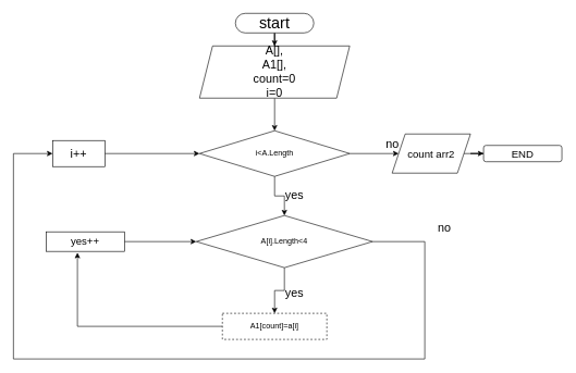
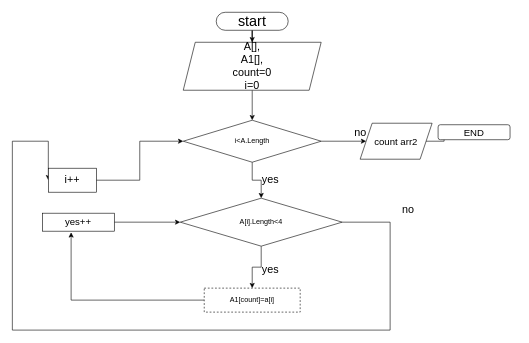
  <mxCell id="0" />
  <mxCell id="1" parent="0" />
  <mxCell id="2" style="edgeStyle=orthogonalEdgeStyle;rounded=0;orthogonalLoop=1;jettySize=auto;html=1;fontSize=24;" parent="1" source="3" target="5" edge="1"><mxGeometry relative="1" as="geometry" /></mxCell>
  <mxCell id="3" value="&lt;font style=&quot;font-size: 24px;&quot;&gt;start&lt;/font&gt;" style="rounded=1;whiteSpace=wrap;html=1;arcSize=50;" parent="1" vertex="1"><mxGeometry x="360" y="20" width="120" height="30" as="geometry" /></mxCell>
  <mxCell id="4" style="edgeStyle=orthogonalEdgeStyle;rounded=0;orthogonalLoop=1;jettySize=auto;html=1;entryX=0.5;entryY=0;entryDx=0;entryDy=0;fontSize=18;" parent="1" source="5" target="8" edge="1"><mxGeometry relative="1" as="geometry" /></mxCell>
  <mxCell id="5" value="&lt;font style=&quot;font-size: 18px&quot;&gt;A[],&lt;br&gt;A1[],&lt;br&gt;count=0&lt;br&gt;i=0&lt;br&gt;&lt;/font&gt;" style="shape=parallelogram;perimeter=parallelogramPerimeter;whiteSpace=wrap;html=1;fixedSize=1;" parent="1" vertex="1"><mxGeometry x="305" y="70" width="230" height="80" as="geometry" /></mxCell>
  <mxCell id="6" style="edgeStyle=orthogonalEdgeStyle;rounded=0;orthogonalLoop=1;jettySize=auto;html=1;entryX=0.5;entryY=0;entryDx=0;entryDy=0;fontSize=18;" parent="1" source="8" target="11" edge="1"><mxGeometry relative="1" as="geometry" /></mxCell>
  <mxCell id="7" style="edgeStyle=orthogonalEdgeStyle;rounded=0;orthogonalLoop=1;jettySize=auto;html=1;fontSize=18;entryX=0;entryY=0.5;entryDx=0;entryDy=0;" parent="1" source="8" edge="1" target="17"><mxGeometry relative="1" as="geometry"><mxPoint x="620" y="245" as="targetPoint" /></mxGeometry></mxCell>
  <mxCell id="8" value="i&amp;lt;A.Length" style="rhombus;whiteSpace=wrap;html=1;" parent="1" vertex="1"><mxGeometry x="305" y="200" width="230" height="70" as="geometry" /></mxCell>
  <mxCell id="9" value="" style="edgeStyle=orthogonalEdgeStyle;rounded=0;orthogonalLoop=1;jettySize=auto;html=1;fontSize=18;" parent="1" source="11" target="15" edge="1"><mxGeometry relative="1" as="geometry" /></mxCell>
  <mxCell id="10" style="edgeStyle=orthogonalEdgeStyle;rounded=0;orthogonalLoop=1;jettySize=auto;html=1;fontSize=18;entryX=0;entryY=0.5;entryDx=0;entryDy=0;exitX=1;exitY=0.5;exitDx=0;exitDy=0;" parent="1" source="11" target="24" edge="1"><mxGeometry relative="1" as="geometry"><mxPoint x="60" y="240" as="targetPoint" /><Array as="points"><mxPoint x="650" y="370" /><mxPoint x="650" y="550" /><mxPoint x="20" y="550" /><mxPoint x="20" y="235" /></Array></mxGeometry></mxCell>
  <mxCell id="11" value="A[i].Length&amp;lt;4" style="rhombus;whiteSpace=wrap;html=1;" parent="1" vertex="1"><mxGeometry x="300" y="330" width="270" height="80" as="geometry" /></mxCell>
  <mxCell id="12" value="" style="edgeStyle=orthogonalEdgeStyle;rounded=0;orthogonalLoop=1;jettySize=auto;html=1;fontSize=18;" parent="1" source="13" target="11" edge="1"><mxGeometry relative="1" as="geometry" /></mxCell>
  <mxCell id="13" value="&lt;font size=&quot;3&quot;&gt;yes++&lt;/font&gt;" style="rounded=0;whiteSpace=wrap;html=1;" parent="1" vertex="1"><mxGeometry x="70" y="355" width="120" height="30" as="geometry" /></mxCell>
  <mxCell id="14" style="edgeStyle=orthogonalEdgeStyle;rounded=0;orthogonalLoop=1;jettySize=auto;html=1;fontSize=18;entryX=0.4;entryY=1.067;entryDx=0;entryDy=0;entryPerimeter=0;" parent="1" source="15" target="13" edge="1"><mxGeometry relative="1" as="geometry"><mxPoint x="120" y="410" as="targetPoint" /></mxGeometry></mxCell>
  <mxCell id="15" value="A1[count]=a[i]" style="rounded=0;whiteSpace=wrap;html=1;dashed=1;" parent="1" vertex="1"><mxGeometry x="340" y="480" width="160" height="40" as="geometry" /></mxCell>
  <mxCell id="16" value="" style="edgeStyle=orthogonalEdgeStyle;rounded=0;orthogonalLoop=1;jettySize=auto;html=1;fontSize=18;" parent="1" source="17" target="18" edge="1"><mxGeometry relative="1" as="geometry" /></mxCell>
  <mxCell id="17" value="&lt;font size=&quot;3&quot;&gt;count arr2&lt;/font&gt;" style="shape=parallelogram;perimeter=parallelogramPerimeter;whiteSpace=wrap;html=1;fixedSize=1;" parent="1" vertex="1"><mxGeometry x="600" y="205" width="120" height="60" as="geometry" /></mxCell>
- <mxCell id="18" value="&lt;font size=&quot;3&quot;&gt;END&lt;/font&gt;" style="rounded=1;whiteSpace=wrap;html=1;" parent="1" vertex="1"><mxGeometry x="740" y="222.5" width="120" height="25" as="geometry" /></mxCell>
+ <mxCell id="18" value="&lt;font size=&quot;3&quot;&gt;END&lt;/font&gt;" style="rounded=1;whiteSpace=wrap;html=1;" parent="1" vertex="1"><mxGeometry x="730" y="207.5" width="120" height="25" as="geometry" /></mxCell>
  <mxCell id="19" value="yes" style="text;html=1;align=center;verticalAlign=middle;resizable=0;points=[];autosize=1;strokeColor=none;fillColor=none;fontSize=18;" parent="1" vertex="1"><mxGeometry x="425" y="280" width="50" height="40" as="geometry" /></mxCell>
  <mxCell id="20" value="yes" style="text;html=1;align=center;verticalAlign=middle;resizable=0;points=[];autosize=1;strokeColor=none;fillColor=none;fontSize=18;" parent="1" vertex="1"><mxGeometry x="425" y="430" width="50" height="40" as="geometry" /></mxCell>
  <mxCell id="21" value="no" style="text;html=1;align=center;verticalAlign=middle;resizable=0;points=[];autosize=1;strokeColor=none;fillColor=none;fontSize=18;" parent="1" vertex="1"><mxGeometry x="660" y="330" width="40" height="40" as="geometry" /></mxCell>
  <mxCell id="22" value="no" style="text;html=1;align=center;verticalAlign=middle;resizable=0;points=[];autosize=1;strokeColor=none;fillColor=none;fontSize=18;" parent="1" vertex="1"><mxGeometry x="580" y="200" width="40" height="40" as="geometry" /></mxCell>
  <mxCell id="23" style="edgeStyle=orthogonalEdgeStyle;rounded=0;orthogonalLoop=1;jettySize=auto;html=1;entryX=0;entryY=0.5;entryDx=0;entryDy=0;fontSize=18;" parent="1" source="24" target="8" edge="1"><mxGeometry relative="1" as="geometry" /></mxCell>
- <mxCell id="24" value="i++" style="whiteSpace=wrap;html=1;fontSize=18;" parent="1" vertex="1"><mxGeometry x="80" y="215" width="80" height="40" as="geometry" /></mxCell>
+ <mxCell id="24" value="i++" style="whiteSpace=wrap;html=1;fontSize=18;" parent="1" vertex="1"><mxGeometry x="80" y="280" width="80" height="40" as="geometry" /></mxCell>
